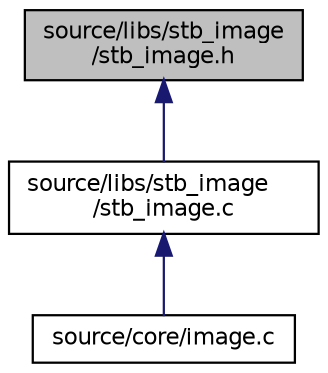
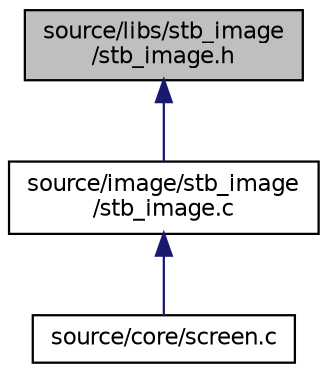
  digraph {
    node [color=black fillcolor=white fontname=Helvetica fontsize=10 shape=record style=filled]
    edge [color=midnightblue dir=back fontname=Helvetica fontsize=10 labelfontname=Helvetica labelfontsize=10 style=solid]
    n1 [fillcolor=grey75 fontcolor=black height=0.2 label="source/libs/stb_image\l/stb_image.h" width=0.4]
-   n2 [height=0.2 label="source/libs/stb_image\l/stb_image.c" width=0.4]
-   n3 [height=0.2 label="source/core/image.c" width=0.4]
+   n2 [height=0.2 label="source/image/stb_image\l/stb_image.c" width=0.4]
+   n3 [height=0.2 label="source/core/screen.c" width=0.4]
    n1 -> n2
    n2 -> n3
  }
